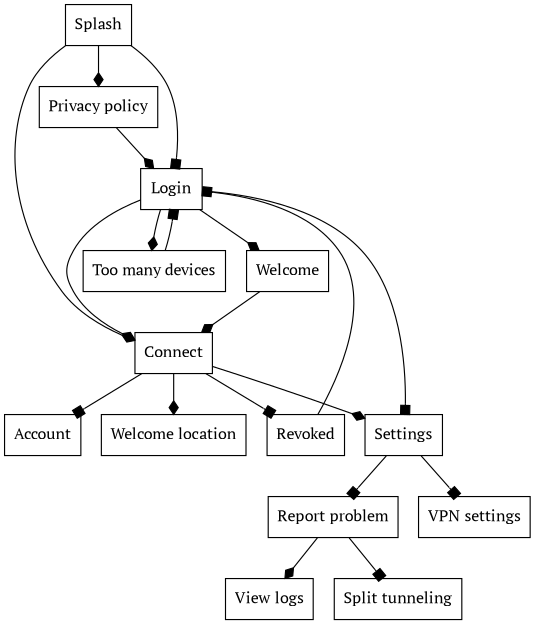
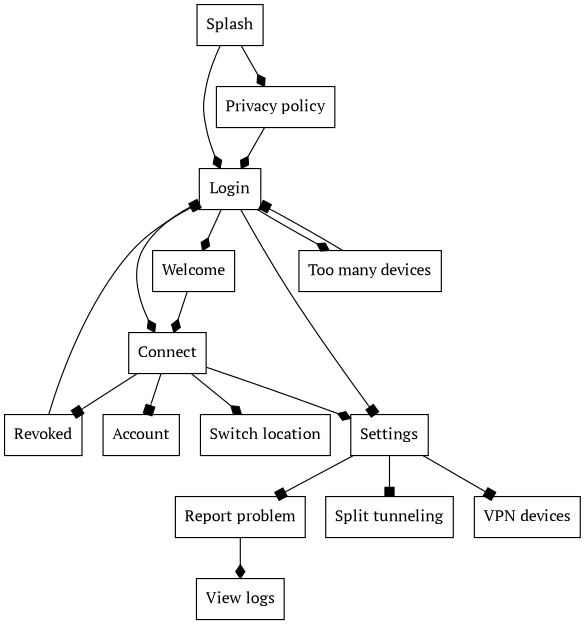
  digraph {
    fontname="PT Serif"
    node [fontname="PT Serif" shape=rectangle]
    edge [arrowhead=diamond fontname="PT Serif"]
    n1 [label=Splash]
    n2 [label=Login]
    n3 [label=Connect]
    n4 [label="Too many devices"]
    n5 [label=Welcome]
    n6 [label=Revoked]
    n7 [label="Privacy policy"]
    n8 [label=Account]
    n9 [label=Settings]
    n10 [label="Report problem"]
    n11 [label="View logs"]
    n12 [label="Split tunneling"]
-   n13 [label="VPN settings"]
-   n14 [label="Welcome location"]
+   n13 [label="VPN devices"]
+   n14 [label="Switch location"]
    subgraph sub_1 {
      n1
      n2
      n3
      n4
      n5
      n6
      n7
      n8
      n9
      n10
      n11
      n12
      n13
      n14
    }
-   n1 -> n2 [arrowhead=box]
-   n1 -> n3
+   n1 -> n2
    n1 -> n7
    n2 -> n3
    n2 -> n4
    n2 -> n5
    n2 -> n9 [arrowhead=box]
    n3 -> n6 [arrowhead=box]
    n3 -> n8 [arrowhead=box]
    n3 -> n9
    n3 -> n14
    n4 -> n2 [arrowhead=box]
    n5 -> n3
    n6 -> n2 [arrowhead=box]
    n7 -> n2
    n9 -> n10 [arrowhead=box]
-   n10 -> n12 [arrowhead=box]
+   n9 -> n12 [arrowhead=box]
    n9 -> n13 [arrowhead=box]
    n10 -> n11
  }
